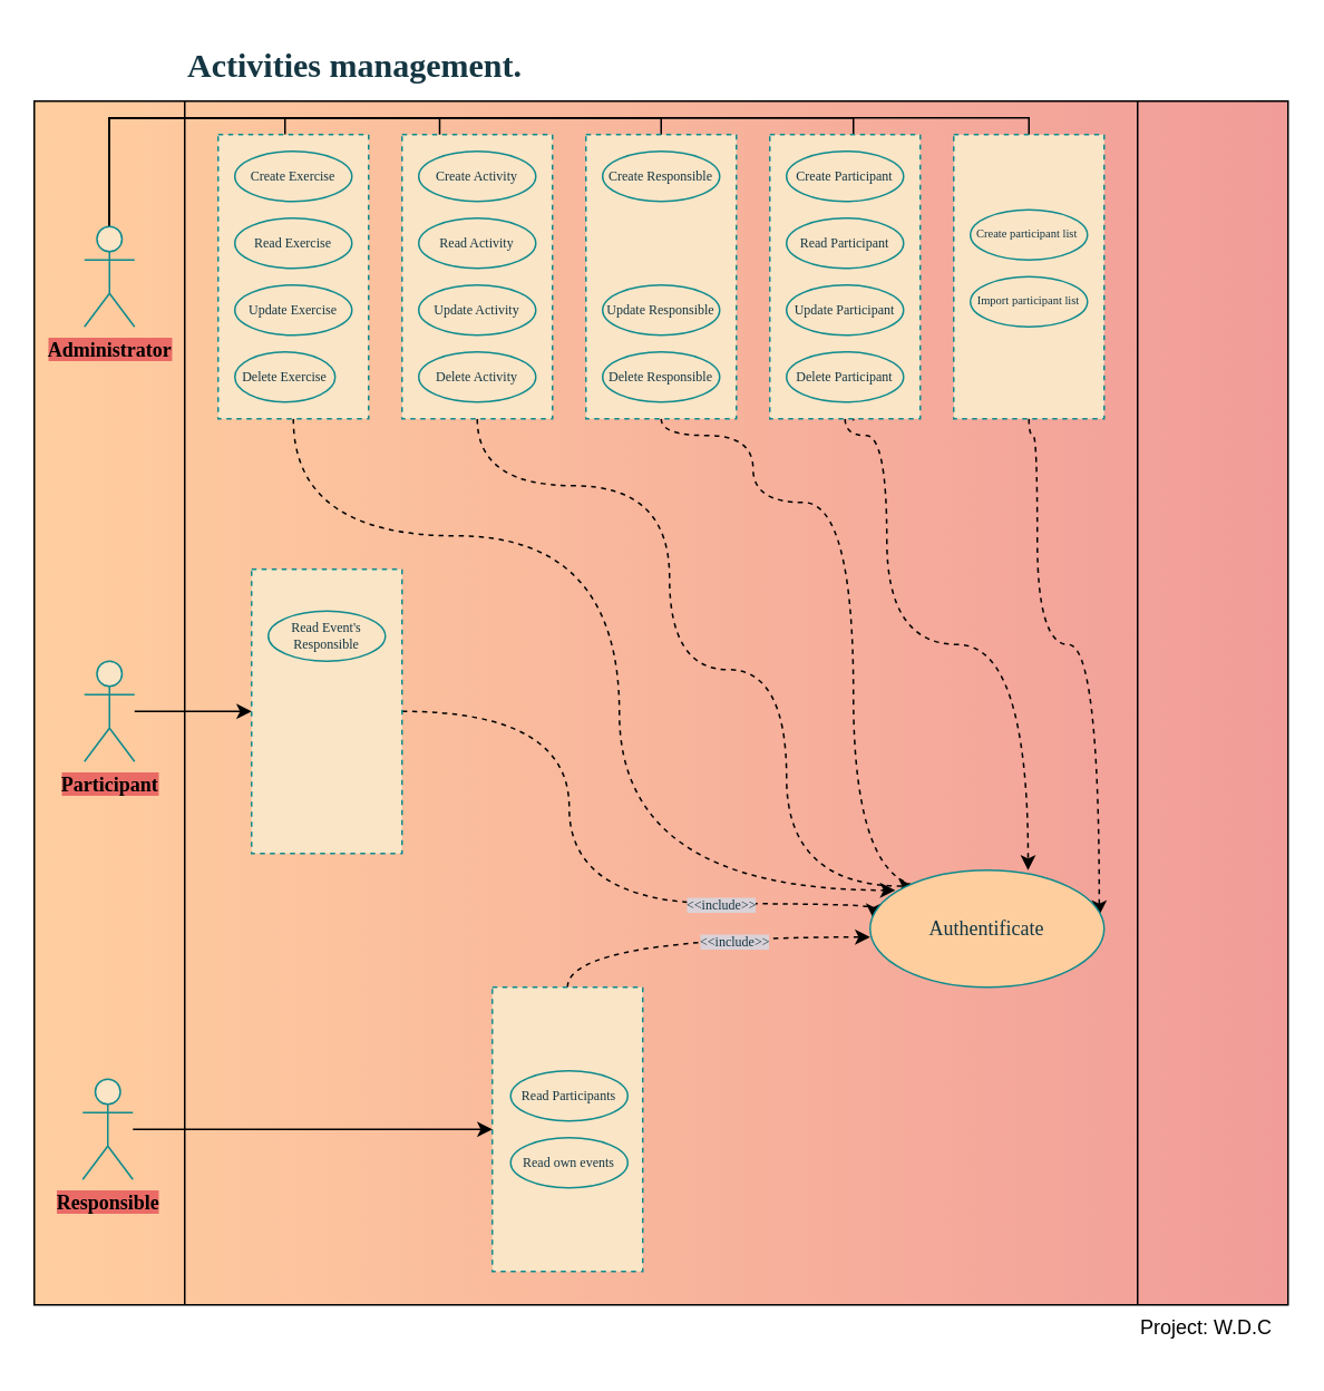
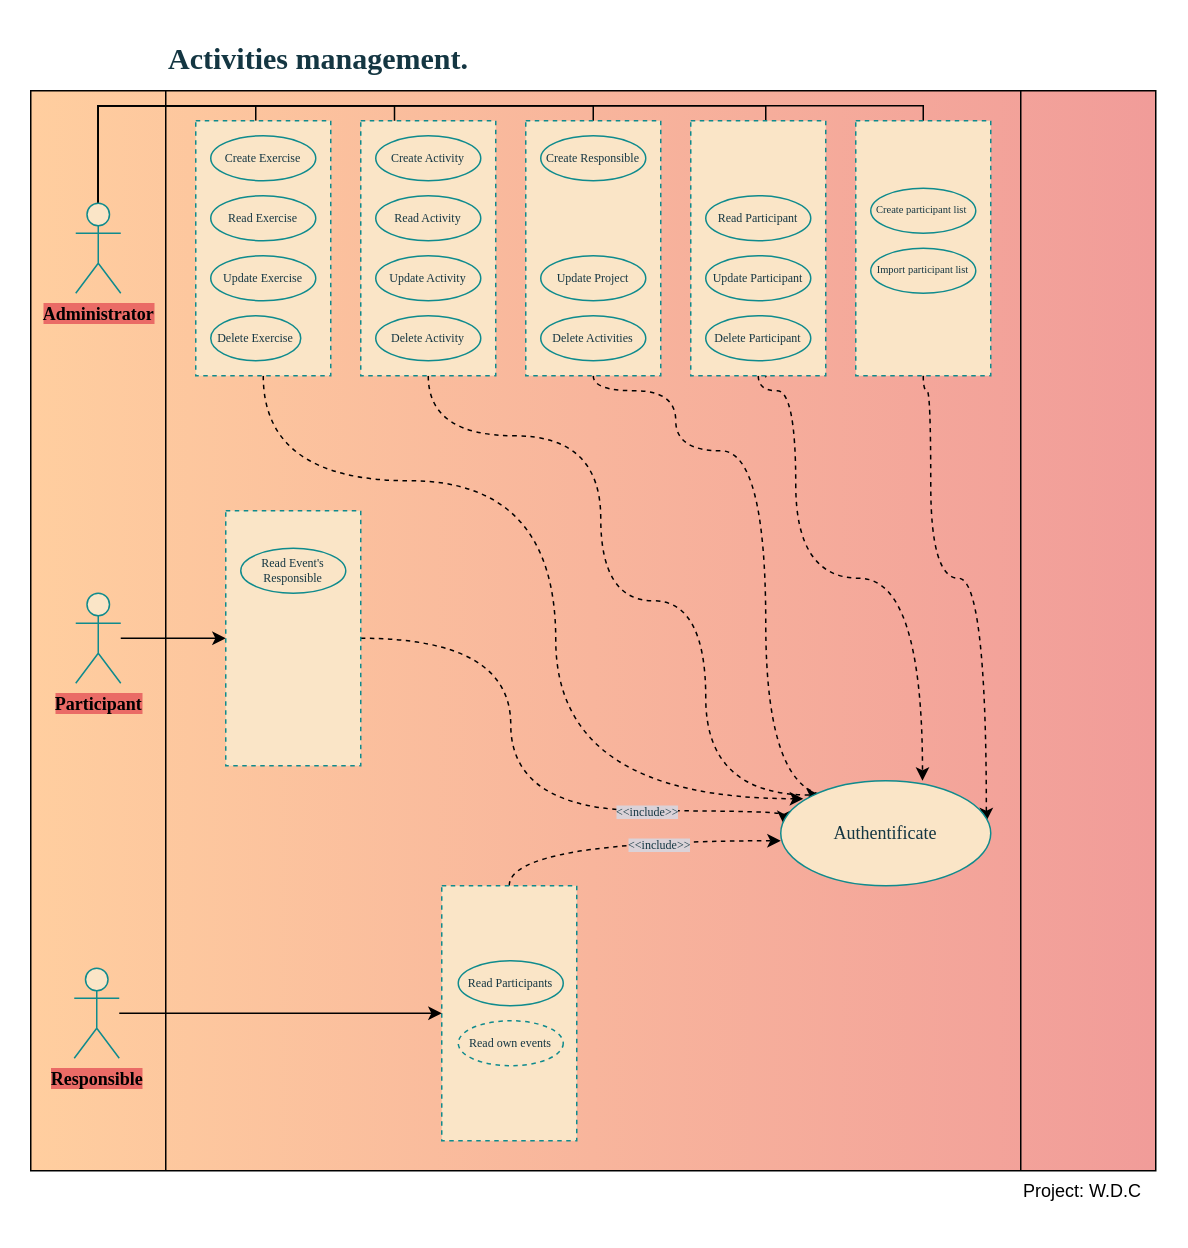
  <mxCell id="0" />
  <mxCell id="1" parent="0" />
  <mxCell id="2" value="" style="shape=process;whiteSpace=wrap;html=1;backgroundOutline=1;size=0.12;gradientColor=#F19C99;fillColor=#FFCE9F;gradientDirection=east;" parent="1" vertex="1"><mxGeometry x="20" y="60" width="750" height="720" as="geometry" /></mxCell>
  <mxCell id="3" value="&lt;font color=&quot;#143642&quot; face=&quot;agave&quot;&gt;&lt;span style=&quot;font-size: 20px&quot;&gt;&lt;b&gt;Activities management.&lt;/b&gt;&lt;/span&gt;&lt;/font&gt;" style="text;whiteSpace=wrap;html=1;" parent="1" vertex="1"><mxGeometry x="110" width="440" height="30" as="geometry" y="20" /></mxCell>
  <mxCell id="4" style="edgeStyle=orthogonalEdgeStyle;rounded=0;orthogonalLoop=1;jettySize=auto;html=1;endArrow=none;endFill=0;" parent="1" source="9" target="11" edge="1"><mxGeometry relative="1" as="geometry"><mxPoint x="180" y="260" as="targetPoint" /><Array as="points"><mxPoint x="65" y="70" /><mxPoint x="170" y="70" /></Array></mxGeometry></mxCell>
  <mxCell id="5" style="edgeStyle=orthogonalEdgeStyle;rounded=0;orthogonalLoop=1;jettySize=auto;html=1;entryX=0.25;entryY=1;entryDx=0;entryDy=0;" parent="1" source="9" target="13" edge="1"><mxGeometry relative="1" as="geometry"><Array as="points"><mxPoint x="65" y="70" /><mxPoint x="263" y="70" /></Array></mxGeometry></mxCell>
  <mxCell id="6" style="edgeStyle=orthogonalEdgeStyle;rounded=0;orthogonalLoop=1;jettySize=auto;html=1;entryX=0.5;entryY=1;entryDx=0;entryDy=0;" parent="1" source="9" target="15" edge="1"><mxGeometry relative="1" as="geometry"><Array as="points"><mxPoint x="65" y="70" /><mxPoint x="395" y="70" /></Array></mxGeometry></mxCell>
  <mxCell id="7" style="edgeStyle=orthogonalEdgeStyle;rounded=0;orthogonalLoop=1;jettySize=auto;html=1;entryX=0.556;entryY=1.009;entryDx=0;entryDy=0;entryPerimeter=0;" parent="1" source="9" target="17" edge="1"><mxGeometry relative="1" as="geometry"><Array as="points"><mxPoint x="65" y="70" /><mxPoint x="510" y="70" /></Array></mxGeometry></mxCell>
  <mxCell id="8" style="edgeStyle=orthogonalEdgeStyle;rounded=0;orthogonalLoop=1;jettySize=auto;html=1;entryX=0.5;entryY=1;entryDx=0;entryDy=0;fontColor=#000000;endArrow=none;endFill=0;" parent="1" source="9" target="19" edge="1"><mxGeometry relative="1" as="geometry"><Array as="points"><mxPoint x="65" y="70" /><mxPoint x="615" y="70" /></Array></mxGeometry></mxCell>
  <mxCell id="9" value="&lt;b&gt;&lt;font style=&quot;background-color: rgb(234 , 107 , 102)&quot; color=&quot;#000000&quot;&gt;Administrator&lt;/font&gt;&lt;/b&gt;" style="shape=umlActor;verticalLabelPosition=bottom;verticalAlign=top;html=1;outlineConnect=0;rounded=0;shadow=0;strokeWidth=1;fillColor=#FAE5C7;fontFamily=agave;strokeColor=#0F8B8D;fontColor=#143642;" parent="1" vertex="1"><mxGeometry x="50" y="135" width="30" height="60" as="geometry" /></mxCell>
  <mxCell id="10" style="edgeStyle=orthogonalEdgeStyle;curved=1;sketch=0;jumpStyle=sharp;orthogonalLoop=1;jettySize=auto;html=1;entryX=0.107;entryY=0.171;entryDx=0;entryDy=0;entryPerimeter=0;dashed=1;fontColor=#000000;endArrow=classic;endFill=1;" edge="1" parent="1" source="11" target="49"><mxGeometry relative="1" as="geometry"><Array as="points"><mxPoint x="175" y="320" /><mxPoint x="370" y="320" /><mxPoint x="370" y="532" /></Array></mxGeometry></mxCell>
  <mxCell id="11" value="" style="rounded=0;whiteSpace=wrap;html=1;shadow=0;fontSize=8;strokeWidth=1;fillColor=#FAE5C7;dashed=1;strokeColor=#0F8B8D;fontFamily=agave;fontColor=#143642;" parent="1" vertex="1"><mxGeometry x="130" y="80" width="90" height="170" as="geometry" /></mxCell>
  <mxCell id="12" style="edgeStyle=orthogonalEdgeStyle;curved=1;sketch=0;jumpStyle=sharp;orthogonalLoop=1;jettySize=auto;html=1;entryX=0.186;entryY=0.136;entryDx=0;entryDy=0;entryPerimeter=0;dashed=1;fontColor=#000000;endArrow=classic;endFill=1;" edge="1" parent="1" source="13" target="49"><mxGeometry relative="1" as="geometry"><Array as="points"><mxPoint x="285" y="290" /><mxPoint x="400" y="290" /><mxPoint x="400" y="400" /><mxPoint x="470" y="400" /><mxPoint x="470" y="530" /></Array></mxGeometry></mxCell>
  <mxCell id="13" value="" style="rounded=0;whiteSpace=wrap;html=1;shadow=0;fontSize=8;strokeWidth=1;fillColor=#FAE5C7;dashed=1;strokeColor=#0F8B8D;fontFamily=agave;fontColor=#143642;" parent="1" vertex="1"><mxGeometry x="240" y="80" width="90" height="170" as="geometry" /></mxCell>
  <mxCell id="14" style="edgeStyle=orthogonalEdgeStyle;curved=1;sketch=0;jumpStyle=sharp;orthogonalLoop=1;jettySize=auto;html=1;entryX=0.286;entryY=0.143;entryDx=0;entryDy=0;entryPerimeter=0;dashed=1;fontColor=#000000;endArrow=classic;endFill=1;" edge="1" parent="1" source="15" target="49"><mxGeometry relative="1" as="geometry"><Array as="points"><mxPoint x="395" y="260" /><mxPoint x="450" y="260" /><mxPoint x="450" y="300" /><mxPoint x="510" y="300" /><mxPoint x="510" y="530" /></Array></mxGeometry></mxCell>
  <mxCell id="15" value="" style="rounded=0;whiteSpace=wrap;html=1;shadow=0;fontSize=8;strokeWidth=1;fillColor=#FAE5C7;dashed=1;strokeColor=#0F8B8D;fontFamily=agave;fontColor=#143642;" parent="1" vertex="1"><mxGeometry x="350" y="80" width="90" height="170" as="geometry" /></mxCell>
  <mxCell id="16" style="edgeStyle=orthogonalEdgeStyle;curved=1;sketch=0;jumpStyle=sharp;orthogonalLoop=1;jettySize=auto;html=1;entryX=0.675;entryY=0;entryDx=0;entryDy=0;entryPerimeter=0;dashed=1;fontColor=#000000;endArrow=classic;endFill=1;" edge="1" parent="1" source="17" target="49"><mxGeometry relative="1" as="geometry"><Array as="points"><mxPoint x="505" y="260" /><mxPoint x="530" y="260" /><mxPoint x="530" y="385" /><mxPoint x="615" y="385" /></Array></mxGeometry></mxCell>
  <mxCell id="17" value="" style="rounded=0;whiteSpace=wrap;html=1;shadow=0;fontSize=8;strokeWidth=1;fillColor=#FAE5C7;dashed=1;strokeColor=#0F8B8D;fontFamily=agave;fontColor=#143642;" parent="1" vertex="1"><mxGeometry x="460" y="80" width="90" height="170" as="geometry" /></mxCell>
  <mxCell id="18" style="edgeStyle=orthogonalEdgeStyle;curved=1;sketch=0;jumpStyle=sharp;orthogonalLoop=1;jettySize=auto;html=1;entryX=0.979;entryY=0.386;entryDx=0;entryDy=0;entryPerimeter=0;dashed=1;fontColor=#000000;endArrow=classic;endFill=1;" edge="1" parent="1" source="19" target="49"><mxGeometry relative="1" as="geometry"><Array as="points"><mxPoint x="615" y="260" /><mxPoint x="620" y="260" /><mxPoint x="620" y="385" /><mxPoint x="657" y="385" /></Array></mxGeometry></mxCell>
  <mxCell id="19" value="" style="rounded=0;whiteSpace=wrap;html=1;shadow=0;fontSize=8;strokeWidth=1;fillColor=#FAE5C7;dashed=1;strokeColor=#0F8B8D;fontFamily=agave;fontColor=#143642;" parent="1" vertex="1"><mxGeometry x="570" y="80" width="90" height="170" as="geometry" /></mxCell>
  <mxCell id="20" value="Update Exercise" style="ellipse;whiteSpace=wrap;html=1;rounded=0;shadow=0;strokeWidth=1;fillColor=#FAE5C7;fontSize=8;fontFamily=agave;strokeColor=#0F8B8D;fontColor=#143642;" parent="1" vertex="1"><mxGeometry x="140" y="170" width="70" height="30" as="geometry" /></mxCell>
  <mxCell id="21" value="Create Exercise" style="ellipse;whiteSpace=wrap;html=1;rounded=0;shadow=0;strokeWidth=1;fillColor=#FAE5C7;fontSize=8;fontFamily=agave;strokeColor=#0F8B8D;fontColor=#143642;" parent="1" vertex="1"><mxGeometry x="140" y="90" width="70" height="30" as="geometry" /></mxCell>
  <mxCell id="22" value="Read Exercise" style="ellipse;whiteSpace=wrap;html=1;rounded=0;shadow=0;strokeWidth=1;fillColor=#FAE5C7;fontSize=8;fontFamily=agave;strokeColor=#0F8B8D;fontColor=#143642;" parent="1" vertex="1"><mxGeometry x="140" y="130" width="70" height="30" as="geometry" /></mxCell>
  <mxCell id="23" value="Delete Exercise" style="ellipse;whiteSpace=wrap;html=1;rounded=0;shadow=0;strokeWidth=1;fillColor=#FAE5C7;fontSize=8;fontFamily=agave;strokeColor=#0F8B8D;fontColor=#143642;" parent="1" vertex="1"><mxGeometry x="140" y="210" width="60" height="30" as="geometry" /></mxCell>
  <mxCell id="24" value="Create Activity" style="ellipse;whiteSpace=wrap;html=1;rounded=0;shadow=0;strokeWidth=1;fillColor=#FAE5C7;fontSize=8;fontFamily=agave;strokeColor=#0F8B8D;fontColor=#143642;" parent="1" vertex="1"><mxGeometry x="250" y="90" width="70" height="30" as="geometry" /></mxCell>
  <mxCell id="25" value="Read Activity" style="ellipse;whiteSpace=wrap;html=1;rounded=0;shadow=0;strokeWidth=1;fillColor=#FAE5C7;fontSize=8;fontFamily=agave;strokeColor=#0F8B8D;fontColor=#143642;" parent="1" vertex="1"><mxGeometry x="250" y="130" width="70" height="30" as="geometry" /></mxCell>
  <mxCell id="26" value="Update Activity" style="ellipse;whiteSpace=wrap;html=1;rounded=0;shadow=0;strokeWidth=1;fillColor=#FAE5C7;fontSize=8;fontFamily=agave;strokeColor=#0F8B8D;fontColor=#143642;" parent="1" vertex="1"><mxGeometry x="250" y="170" width="70" height="30" as="geometry" /></mxCell>
  <mxCell id="27" value="Delete Activity" style="ellipse;whiteSpace=wrap;html=1;rounded=0;shadow=0;strokeWidth=1;fillColor=#FAE5C7;fontSize=8;fontFamily=agave;strokeColor=#0F8B8D;fontColor=#143642;" parent="1" vertex="1"><mxGeometry x="250" y="210" width="70" height="30" as="geometry" /></mxCell>
  <mxCell id="28" value="Create Responsible" style="ellipse;whiteSpace=wrap;html=1;rounded=0;shadow=0;strokeWidth=1;fillColor=#FAE5C7;fontSize=8;fontFamily=agave;strokeColor=#0F8B8D;fontColor=#143642;" parent="1" vertex="1"><mxGeometry x="360" y="90" width="70" height="30" as="geometry" /></mxCell>
- <mxCell id="29" value="Update Responsible" style="ellipse;whiteSpace=wrap;html=1;rounded=0;shadow=0;strokeWidth=1;fillColor=#FAE5C7;fontSize=8;fontFamily=agave;strokeColor=#0F8B8D;fontColor=#143642;" parent="1" vertex="1"><mxGeometry x="360" y="170" width="70" height="30" as="geometry" /></mxCell>
- <mxCell id="30" value="Delete Responsible" style="ellipse;whiteSpace=wrap;html=1;rounded=0;shadow=0;strokeWidth=1;fillColor=#FAE5C7;fontSize=8;fontFamily=agave;strokeColor=#0F8B8D;fontColor=#143642;" parent="1" vertex="1"><mxGeometry x="360" y="210" width="70" height="30" as="geometry" /></mxCell>
- <mxCell id="31" value="Create Participant" style="ellipse;whiteSpace=wrap;html=1;rounded=0;shadow=0;strokeWidth=1;fillColor=#FAE5C7;fontSize=8;fontFamily=agave;strokeColor=#0F8B8D;fontColor=#143642;" parent="1" vertex="1"><mxGeometry x="470" y="90" width="70" height="30" as="geometry" /></mxCell>
+ <mxCell id="29" value="Update Project" style="ellipse;whiteSpace=wrap;html=1;rounded=0;shadow=0;strokeWidth=1;fillColor=#FAE5C7;fontSize=8;fontFamily=agave;strokeColor=#0F8B8D;fontColor=#143642;" parent="1" vertex="1"><mxGeometry x="360" y="170" width="70" height="30" as="geometry" /></mxCell>
+ <mxCell id="30" value="Delete Activities" style="ellipse;whiteSpace=wrap;html=1;rounded=0;shadow=0;strokeWidth=1;fillColor=#FAE5C7;fontSize=8;fontFamily=agave;strokeColor=#0F8B8D;fontColor=#143642;" parent="1" vertex="1"><mxGeometry x="360" y="210" width="70" height="30" as="geometry" /></mxCell>
  <mxCell id="32" value="Read Participant" style="ellipse;whiteSpace=wrap;html=1;rounded=0;shadow=0;strokeWidth=1;fillColor=#FAE5C7;fontSize=8;fontFamily=agave;strokeColor=#0F8B8D;fontColor=#143642;" parent="1" vertex="1"><mxGeometry x="470" y="130" width="70" height="30" as="geometry" /></mxCell>
  <mxCell id="33" value="Update Participant" style="ellipse;whiteSpace=wrap;html=1;rounded=0;shadow=0;strokeWidth=1;fillColor=#FAE5C7;fontSize=8;fontFamily=agave;strokeColor=#0F8B8D;fontColor=#143642;" parent="1" vertex="1"><mxGeometry x="470" y="170" width="70" height="30" as="geometry" /></mxCell>
  <mxCell id="34" value="Delete Participant" style="ellipse;whiteSpace=wrap;html=1;rounded=0;shadow=0;strokeWidth=1;fillColor=#FAE5C7;fontSize=8;fontFamily=agave;strokeColor=#0F8B8D;fontColor=#143642;" parent="1" vertex="1"><mxGeometry x="470" y="210" width="70" height="30" as="geometry" /></mxCell>
  <mxCell id="35" value="&lt;div style=&quot;font-size: 7px&quot;&gt;Create participant list&amp;nbsp;&lt;/div&gt;" style="ellipse;whiteSpace=wrap;html=1;rounded=0;shadow=0;strokeWidth=1;fillColor=#FAE5C7;fontSize=7;fontFamily=agave;strokeColor=#0F8B8D;fontColor=#143642;" parent="1" vertex="1"><mxGeometry x="580" y="125" width="70" height="30" as="geometry" /></mxCell>
  <mxCell id="36" value="Import participant list" style="ellipse;whiteSpace=wrap;html=1;rounded=0;shadow=0;strokeWidth=1;fillColor=#FAE5C7;fontSize=7;fontFamily=agave;strokeColor=#0F8B8D;fontColor=#143642;" parent="1" vertex="1"><mxGeometry x="580" y="165" width="70" height="30" as="geometry" /></mxCell>
  <mxCell id="37" style="edgeStyle=orthogonalEdgeStyle;rounded=0;orthogonalLoop=1;jettySize=auto;html=1;fontColor=#000000;" parent="1" source="38" target="40" edge="1"><mxGeometry relative="1" as="geometry" /></mxCell>
  <mxCell id="38" value="&lt;font color=&quot;#000000&quot;&gt;&lt;b style=&quot;background-color: rgb(234 , 107 , 102)&quot;&gt;Participant&lt;/b&gt;&lt;/font&gt;" style="shape=umlActor;verticalLabelPosition=bottom;verticalAlign=top;html=1;outlineConnect=0;rounded=0;shadow=0;strokeWidth=1;fillColor=#FAE5C7;fontFamily=agave;strokeColor=#0F8B8D;fontColor=#143642;" parent="1" vertex="1"><mxGeometry x="50" y="395" width="30" height="60" as="geometry" /></mxCell>
  <mxCell id="39" style="edgeStyle=orthogonalEdgeStyle;curved=1;sketch=0;jumpStyle=sharp;orthogonalLoop=1;jettySize=auto;html=1;entryX=0.014;entryY=0.414;entryDx=0;entryDy=0;entryPerimeter=0;dashed=1;fontColor=#000000;" edge="1" parent="1" source="40" target="49"><mxGeometry relative="1" as="geometry"><Array as="points"><mxPoint x="340" y="540" /><mxPoint x="522" y="540" /></Array></mxGeometry></mxCell>
  <mxCell id="40" value="" style="rounded=0;whiteSpace=wrap;html=1;shadow=0;fontSize=8;strokeWidth=1;fillColor=#FAE5C7;dashed=1;strokeColor=#0F8B8D;fontFamily=agave;fontColor=#143642;" parent="1" vertex="1"><mxGeometry x="150" y="340" width="90" height="170" as="geometry" /></mxCell>
  <mxCell id="41" value="Read Event's Responsible" style="ellipse;whiteSpace=wrap;html=1;rounded=0;shadow=0;strokeWidth=1;fillColor=#FAE5C7;fontSize=8;fontFamily=agave;strokeColor=#0F8B8D;fontColor=#143642;" parent="1" vertex="1"><mxGeometry x="160" y="365" width="70" height="30" as="geometry" /></mxCell>
  <mxCell id="42" style="edgeStyle=orthogonalEdgeStyle;curved=1;sketch=0;jumpStyle=sharp;orthogonalLoop=1;jettySize=auto;html=1;dashed=1;fontColor=#000000;" edge="1" parent="1" source="43"><mxGeometry relative="1" as="geometry"><mxPoint x="520" y="560" as="targetPoint" /><Array as="points"><mxPoint x="339" y="560" /></Array></mxGeometry></mxCell>
  <mxCell id="43" value="" style="rounded=0;whiteSpace=wrap;html=1;shadow=0;fontSize=8;strokeWidth=1;fillColor=#FAE5C7;dashed=1;strokeColor=#0F8B8D;fontFamily=agave;fontColor=#143642;" parent="1" vertex="1"><mxGeometry x="294" y="590" width="90" height="170" as="geometry" /></mxCell>
  <mxCell id="44" style="edgeStyle=orthogonalEdgeStyle;rounded=0;orthogonalLoop=1;jettySize=auto;html=1;fontColor=#000000;" parent="1" source="45" target="43" edge="1"><mxGeometry relative="1" as="geometry" /></mxCell>
  <mxCell id="45" value="&lt;font color=&quot;#000000&quot;&gt;&lt;span style=&quot;background-color: rgb(234 , 107 , 102)&quot;&gt;&lt;b&gt;Responsible&lt;/b&gt;&lt;/span&gt;&lt;/font&gt;" style="shape=umlActor;verticalLabelPosition=bottom;verticalAlign=top;html=1;outlineConnect=0;rounded=0;shadow=0;strokeWidth=1;fillColor=#FAE5C7;fontFamily=agave;strokeColor=#0F8B8D;fontColor=#143642;" parent="1" vertex="1"><mxGeometry x="49" y="645" width="30" height="60" as="geometry" /></mxCell>
  <mxCell id="46" value="Read Participants" style="ellipse;whiteSpace=wrap;html=1;rounded=0;shadow=0;strokeWidth=1;fillColor=#FAE5C7;fontSize=8;fontFamily=agave;strokeColor=#0F8B8D;fontColor=#143642;" parent="1" vertex="1"><mxGeometry x="305" y="640" width="70" height="30" as="geometry" /></mxCell>
- <mxCell id="47" value="Read own events" style="ellipse;whiteSpace=wrap;html=1;rounded=0;shadow=0;strokeWidth=1;fillColor=#FAE5C7;fontSize=8;fontFamily=agave;strokeColor=#0F8B8D;fontColor=#143642;" parent="1" vertex="1"><mxGeometry x="305" y="680" width="70" height="30" as="geometry" /></mxCell>
+ <mxCell id="47" value="Read own events" style="ellipse;whiteSpace=wrap;html=1;rounded=0;shadow=0;strokeWidth=1;fillColor=#FAE5C7;fontSize=8;fontFamily=agave;strokeColor=#0F8B8D;fontColor=#143642;dashed=1;" parent="1" vertex="1"><mxGeometry x="305" y="680" width="70" height="30" as="geometry" /></mxCell>
  <mxCell id="48" value="Project: &lt;span style=&quot;font-weight: normal&quot;&gt;W.D.C&amp;nbsp;&lt;/span&gt;" style="text;whiteSpace=wrap;html=1;fontColor=#000000;" parent="1" vertex="1"><mxGeometry x="680" y="780" width="90" height="30" as="geometry" /></mxCell>
- <mxCell id="49" value="Authentificate" style="ellipse;whiteSpace=wrap;html=1;rounded=0;shadow=0;fontSize=12;strokeWidth=1;fillColor=#ffce9f;strokeColor=#0F8B8D;fontFamily=agave;fontColor=#143642;" vertex="1" parent="1"><mxGeometry x="520" y="520" width="140" height="70" as="geometry" /></mxCell>
+ <mxCell id="49" value="Authentificate" style="ellipse;whiteSpace=wrap;html=1;rounded=0;shadow=0;fontSize=12;strokeWidth=1;fillColor=#FAE5C7;strokeColor=#0F8B8D;fontFamily=agave;fontColor=#143642;" vertex="1" parent="1"><mxGeometry x="520" y="520" width="140" height="70" as="geometry" /></mxCell>
  <mxCell id="50" value="&amp;lt;&amp;lt;include&amp;gt;&amp;gt;" style="edgeLabel;html=1;align=center;verticalAlign=middle;resizable=0;points=[];fontSize=8;fontFamily=agave;labelBackgroundColor=#DAD2D8;fontColor=#143642;" connectable="0" vertex="1" parent="1"><mxGeometry x="430.002" y="540.003" as="geometry" /></mxCell>
  <mxCell id="51" value="&amp;lt;&amp;lt;include&amp;gt;&amp;gt;" style="edgeLabel;html=1;align=center;verticalAlign=middle;resizable=0;points=[];fontSize=8;fontFamily=agave;labelBackgroundColor=#DAD2D8;fontColor=#143642;" connectable="0" vertex="1" parent="1"><mxGeometry x="530.002" y="605.003" as="geometry"><mxPoint x="-92" y="-43" as="offset" /></mxGeometry></mxCell>
